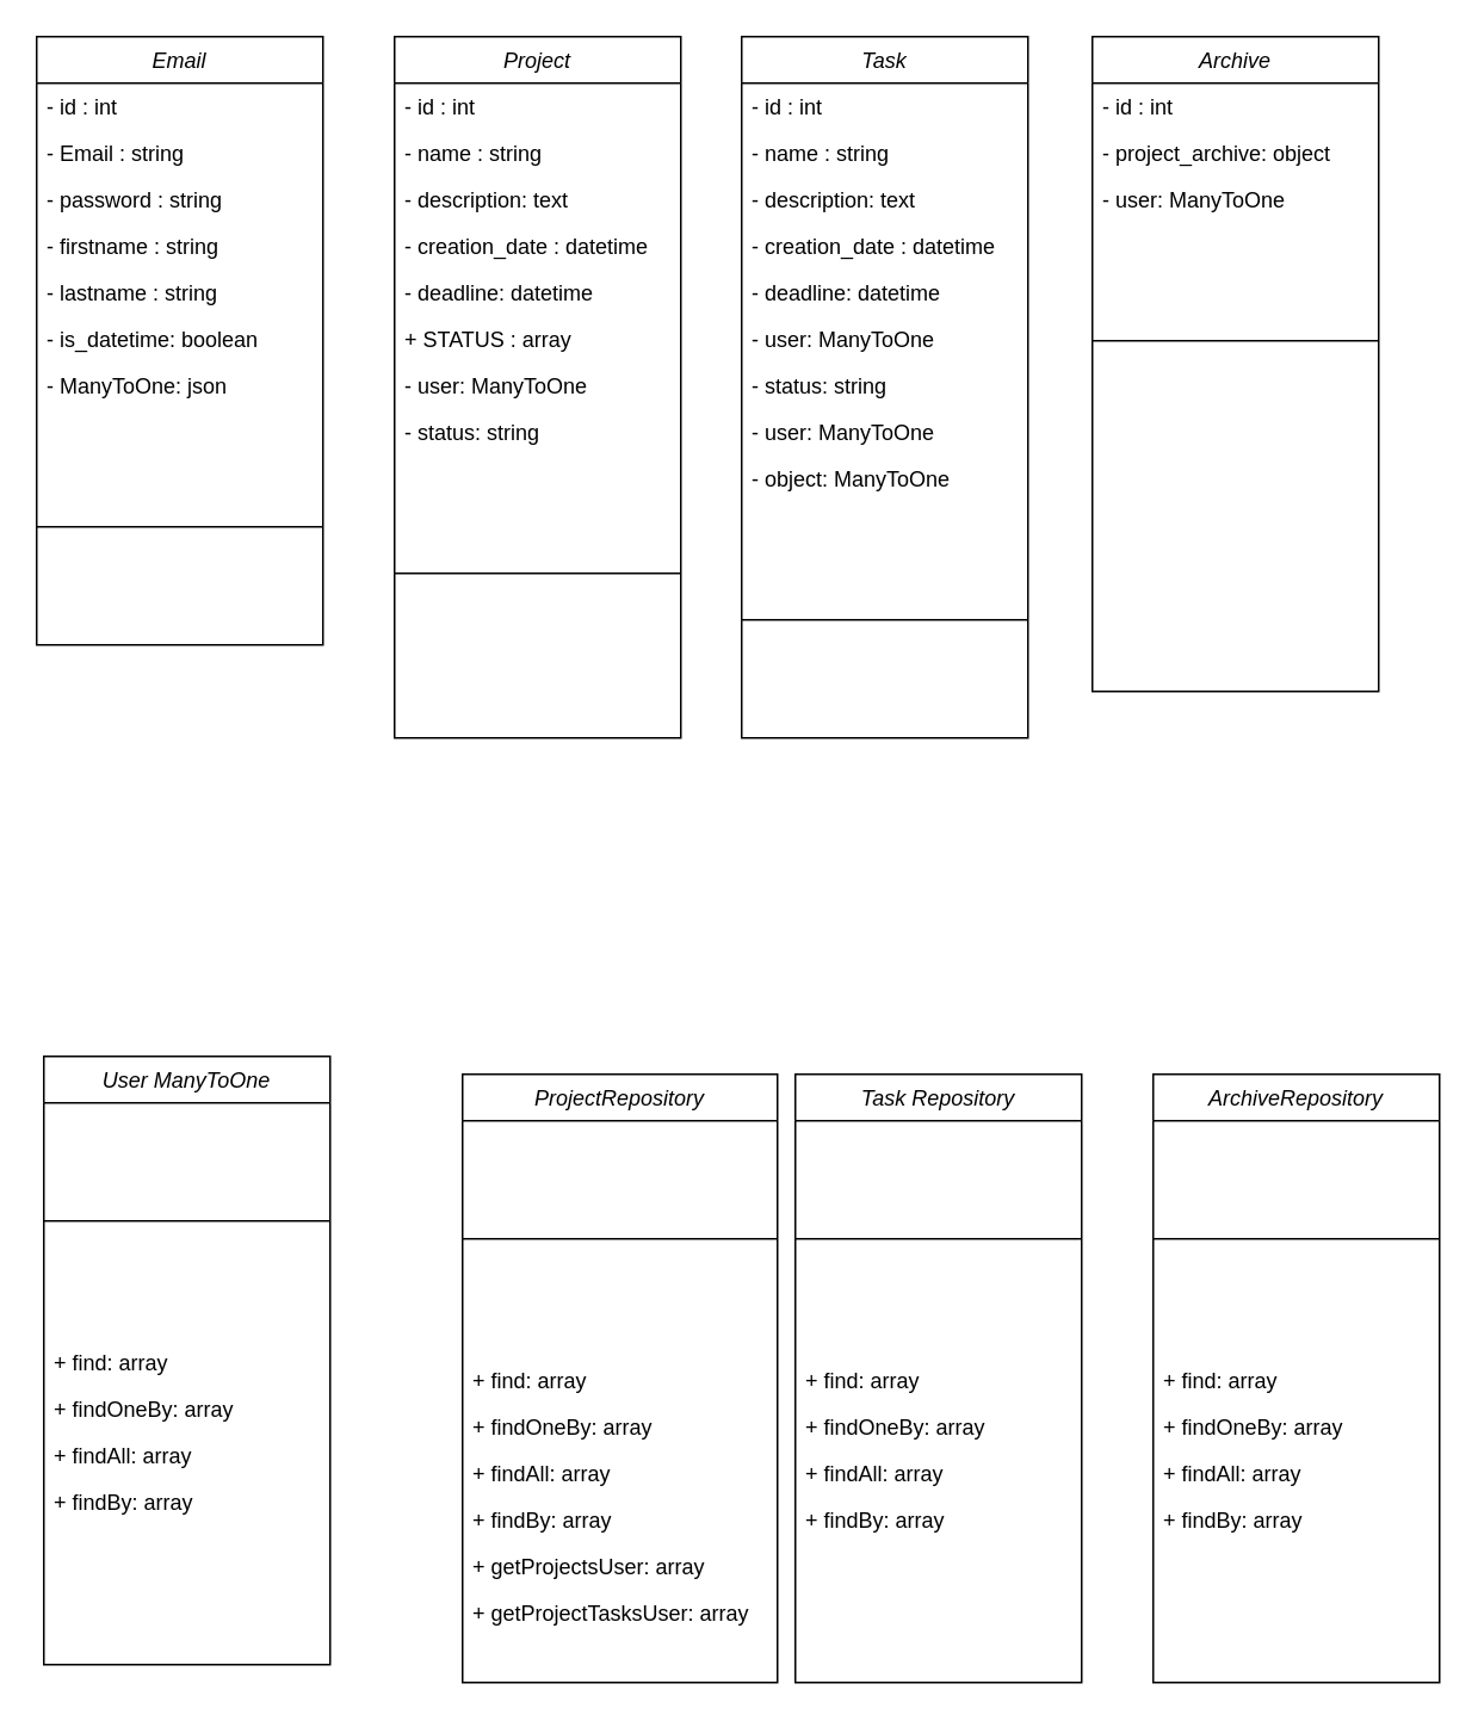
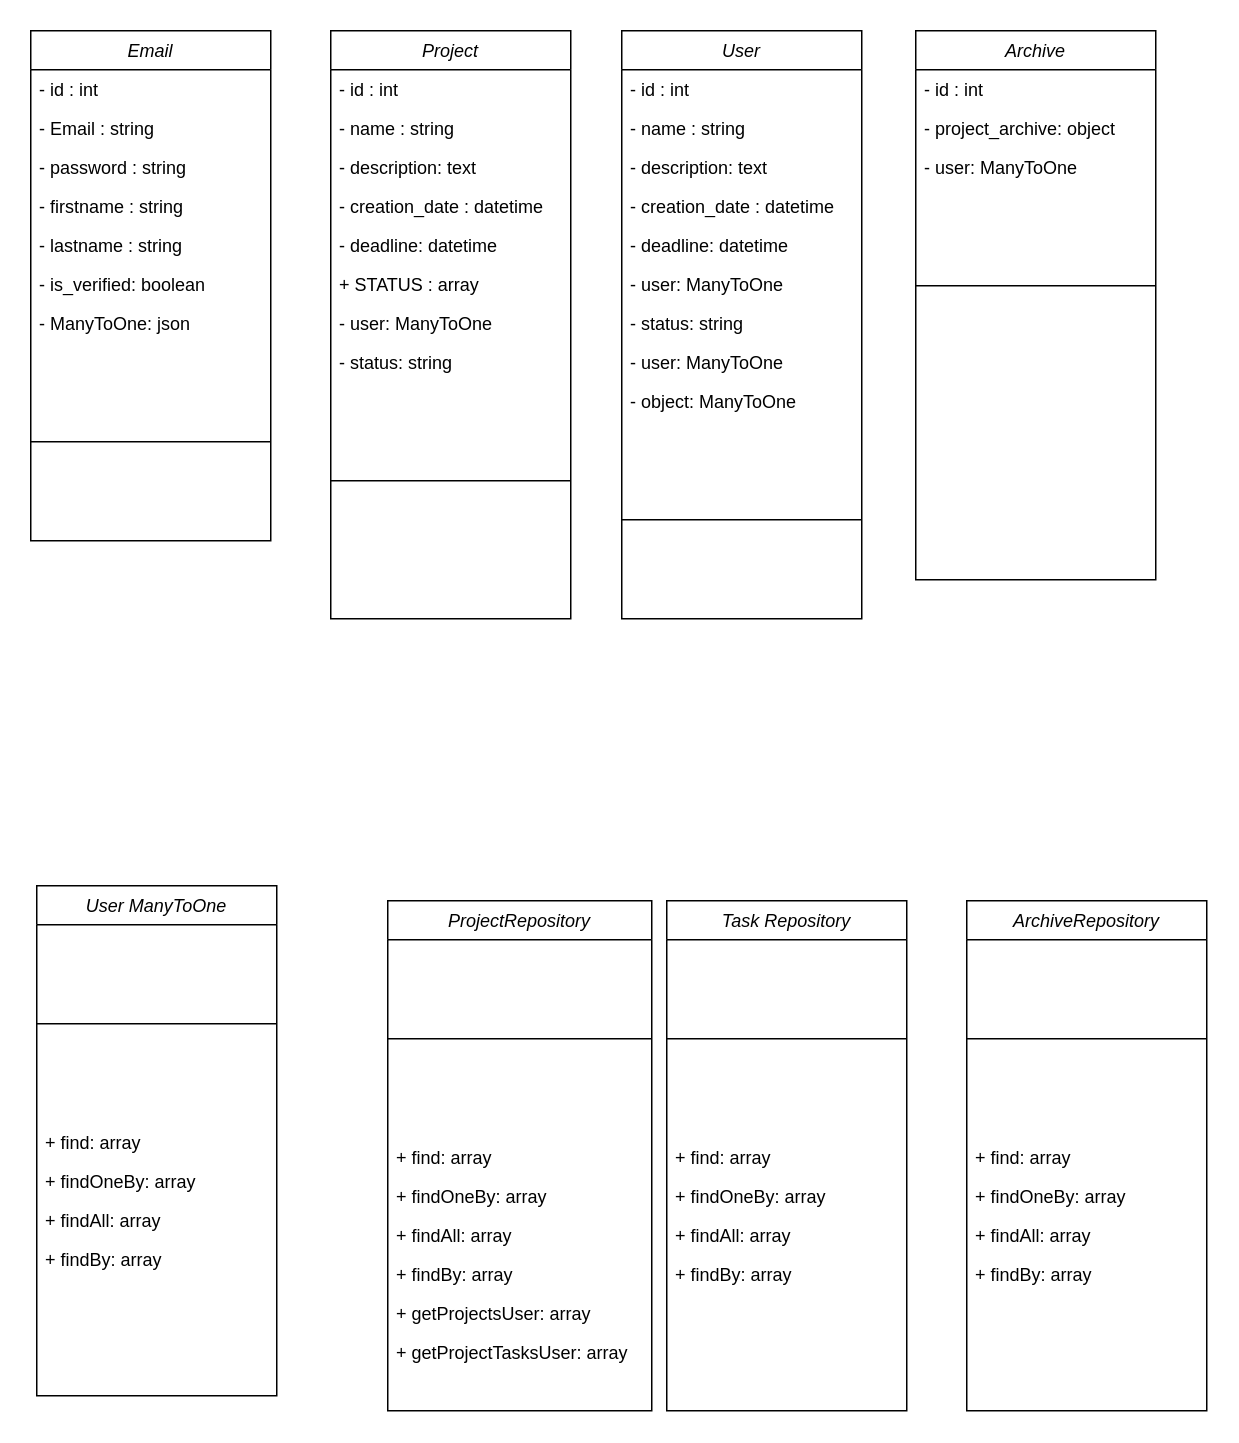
  <mxCell id="0" />
  <mxCell id="1" parent="0" />
  <mxCell id="2" value="Email" style="swimlane;fontStyle=2;align=center;verticalAlign=top;childLayout=stackLayout;horizontal=1;startSize=26;horizontalStack=0;resizeParent=1;resizeLast=0;collapsible=1;marginBottom=0;rounded=0;shadow=0;strokeWidth=1;" parent="1" vertex="1"><mxGeometry x="20" y="20" width="160" height="340" as="geometry"><mxRectangle x="230" y="140" width="160" height="26" as="alternateBounds" /></mxGeometry></mxCell>
  <mxCell id="3" value="- id : int" style="text;align=left;verticalAlign=top;spacingLeft=4;spacingRight=4;overflow=hidden;rotatable=0;points=[[0,0.5],[1,0.5]];portConstraint=eastwest;" parent="2" vertex="1"><mxGeometry y="26" width="160" height="26" as="geometry" /></mxCell>
  <mxCell id="4" value="- Email : string" style="text;align=left;verticalAlign=top;spacingLeft=4;spacingRight=4;overflow=hidden;rotatable=0;points=[[0,0.5],[1,0.5]];portConstraint=eastwest;rounded=0;shadow=0;html=0;" parent="2" vertex="1"><mxGeometry y="52" width="160" height="26" as="geometry" /></mxCell>
  <mxCell id="5" value="- password : string" style="text;align=left;verticalAlign=top;spacingLeft=4;spacingRight=4;overflow=hidden;rotatable=0;points=[[0,0.5],[1,0.5]];portConstraint=eastwest;rounded=0;shadow=0;html=0;" parent="2" vertex="1"><mxGeometry y="78" width="160" height="26" as="geometry" /></mxCell>
  <mxCell id="6" value="- firstname : string" style="text;align=left;verticalAlign=top;spacingLeft=4;spacingRight=4;overflow=hidden;rotatable=0;points=[[0,0.5],[1,0.5]];portConstraint=eastwest;rounded=0;shadow=0;html=0;" vertex="1" parent="2"><mxGeometry y="104" width="160" height="26" as="geometry" /></mxCell>
  <mxCell id="7" value="- lastname : string" style="text;align=left;verticalAlign=top;spacingLeft=4;spacingRight=4;overflow=hidden;rotatable=0;points=[[0,0.5],[1,0.5]];portConstraint=eastwest;rounded=0;shadow=0;html=0;" vertex="1" parent="2"><mxGeometry y="130" width="160" height="26" as="geometry" /></mxCell>
- <mxCell id="8" value="- is_datetime: boolean" style="text;align=left;verticalAlign=top;spacingLeft=4;spacingRight=4;overflow=hidden;rotatable=0;points=[[0,0.5],[1,0.5]];portConstraint=eastwest;rounded=0;shadow=0;html=0;" vertex="1" parent="2"><mxGeometry y="156" width="160" height="26" as="geometry" /></mxCell>
+ <mxCell id="8" value="- is_verified: boolean" style="text;align=left;verticalAlign=top;spacingLeft=4;spacingRight=4;overflow=hidden;rotatable=0;points=[[0,0.5],[1,0.5]];portConstraint=eastwest;rounded=0;shadow=0;html=0;" vertex="1" parent="2"><mxGeometry y="156" width="160" height="26" as="geometry" /></mxCell>
  <mxCell id="9" value="- ManyToOne: json" style="text;align=left;verticalAlign=top;spacingLeft=4;spacingRight=4;overflow=hidden;rotatable=0;points=[[0,0.5],[1,0.5]];portConstraint=eastwest;rounded=0;shadow=0;html=0;" vertex="1" parent="2"><mxGeometry y="182" width="160" height="26" as="geometry" /></mxCell>
  <mxCell id="10" value="" style="line;html=1;strokeWidth=1;align=left;verticalAlign=middle;spacingTop=-1;spacingLeft=3;spacingRight=3;rotatable=0;labelPosition=right;points=[];portConstraint=eastwest;" parent="2" vertex="1"><mxGeometry y="208" width="160" height="132" as="geometry" /></mxCell>
  <mxCell id="11" value="Project" style="swimlane;fontStyle=2;align=center;verticalAlign=top;childLayout=stackLayout;horizontal=1;startSize=26;horizontalStack=0;resizeParent=1;resizeLast=0;collapsible=1;marginBottom=0;rounded=0;shadow=0;strokeWidth=1;" vertex="1" parent="1"><mxGeometry x="220" y="20" width="160" height="392" as="geometry"><mxRectangle x="230" y="140" width="160" height="26" as="alternateBounds" /></mxGeometry></mxCell>
  <mxCell id="12" value="- id : int" style="text;align=left;verticalAlign=top;spacingLeft=4;spacingRight=4;overflow=hidden;rotatable=0;points=[[0,0.5],[1,0.5]];portConstraint=eastwest;" vertex="1" parent="11"><mxGeometry y="26" width="160" height="26" as="geometry" /></mxCell>
  <mxCell id="13" value="- name : string" style="text;align=left;verticalAlign=top;spacingLeft=4;spacingRight=4;overflow=hidden;rotatable=0;points=[[0,0.5],[1,0.5]];portConstraint=eastwest;rounded=0;shadow=0;html=0;" vertex="1" parent="11"><mxGeometry y="52" width="160" height="26" as="geometry" /></mxCell>
  <mxCell id="14" value="- description: text" style="text;align=left;verticalAlign=top;spacingLeft=4;spacingRight=4;overflow=hidden;rotatable=0;points=[[0,0.5],[1,0.5]];portConstraint=eastwest;rounded=0;shadow=0;html=0;" vertex="1" parent="11"><mxGeometry y="78" width="160" height="26" as="geometry" /></mxCell>
  <mxCell id="15" value="- creation_date : datetime" style="text;align=left;verticalAlign=top;spacingLeft=4;spacingRight=4;overflow=hidden;rotatable=0;points=[[0,0.5],[1,0.5]];portConstraint=eastwest;rounded=0;shadow=0;html=0;" vertex="1" parent="11"><mxGeometry y="104" width="160" height="26" as="geometry" /></mxCell>
  <mxCell id="16" value="- deadline: datetime" style="text;align=left;verticalAlign=top;spacingLeft=4;spacingRight=4;overflow=hidden;rotatable=0;points=[[0,0.5],[1,0.5]];portConstraint=eastwest;rounded=0;shadow=0;html=0;" vertex="1" parent="11"><mxGeometry y="130" width="160" height="26" as="geometry" /></mxCell>
  <mxCell id="17" value="+ STATUS : array" style="text;align=left;verticalAlign=top;spacingLeft=4;spacingRight=4;overflow=hidden;rotatable=0;points=[[0,0.5],[1,0.5]];portConstraint=eastwest;rounded=0;shadow=0;html=0;" vertex="1" parent="11"><mxGeometry y="156" width="160" height="26" as="geometry" /></mxCell>
  <mxCell id="18" value="- user: ManyToOne" style="text;align=left;verticalAlign=top;spacingLeft=4;spacingRight=4;overflow=hidden;rotatable=0;points=[[0,0.5],[1,0.5]];portConstraint=eastwest;rounded=0;shadow=0;html=0;" vertex="1" parent="11"><mxGeometry y="182" width="160" height="26" as="geometry" /></mxCell>
  <mxCell id="19" value="- status: string" style="text;align=left;verticalAlign=top;spacingLeft=4;spacingRight=4;overflow=hidden;rotatable=0;points=[[0,0.5],[1,0.5]];portConstraint=eastwest;rounded=0;shadow=0;html=0;" vertex="1" parent="11"><mxGeometry y="208" width="160" height="26" as="geometry" /></mxCell>
  <mxCell id="20" value="" style="line;html=1;strokeWidth=1;align=left;verticalAlign=middle;spacingTop=-1;spacingLeft=3;spacingRight=3;rotatable=0;labelPosition=right;points=[];portConstraint=eastwest;" vertex="1" parent="11"><mxGeometry y="234" width="160" height="132" as="geometry" /></mxCell>
- <mxCell id="21" value="Task" style="swimlane;fontStyle=2;align=center;verticalAlign=top;childLayout=stackLayout;horizontal=1;startSize=26;horizontalStack=0;resizeParent=1;resizeLast=0;collapsible=1;marginBottom=0;rounded=0;shadow=0;strokeWidth=1;" vertex="1" parent="1"><mxGeometry x="414" y="20" width="160" height="392" as="geometry"><mxRectangle x="230" y="140" width="160" height="26" as="alternateBounds" /></mxGeometry></mxCell>
+ <mxCell id="21" value="User" style="swimlane;fontStyle=2;align=center;verticalAlign=top;childLayout=stackLayout;horizontal=1;startSize=26;horizontalStack=0;resizeParent=1;resizeLast=0;collapsible=1;marginBottom=0;rounded=0;shadow=0;strokeWidth=1;" vertex="1" parent="1"><mxGeometry x="414" y="20" width="160" height="392" as="geometry"><mxRectangle x="230" y="140" width="160" height="26" as="alternateBounds" /></mxGeometry></mxCell>
  <mxCell id="22" value="- id : int" style="text;align=left;verticalAlign=top;spacingLeft=4;spacingRight=4;overflow=hidden;rotatable=0;points=[[0,0.5],[1,0.5]];portConstraint=eastwest;" vertex="1" parent="21"><mxGeometry y="26" width="160" height="26" as="geometry" /></mxCell>
  <mxCell id="23" value="- name : string" style="text;align=left;verticalAlign=top;spacingLeft=4;spacingRight=4;overflow=hidden;rotatable=0;points=[[0,0.5],[1,0.5]];portConstraint=eastwest;rounded=0;shadow=0;html=0;" vertex="1" parent="21"><mxGeometry y="52" width="160" height="26" as="geometry" /></mxCell>
  <mxCell id="24" value="- description: text" style="text;align=left;verticalAlign=top;spacingLeft=4;spacingRight=4;overflow=hidden;rotatable=0;points=[[0,0.5],[1,0.5]];portConstraint=eastwest;rounded=0;shadow=0;html=0;" vertex="1" parent="21"><mxGeometry y="78" width="160" height="26" as="geometry" /></mxCell>
  <mxCell id="25" value="- creation_date : datetime" style="text;align=left;verticalAlign=top;spacingLeft=4;spacingRight=4;overflow=hidden;rotatable=0;points=[[0,0.5],[1,0.5]];portConstraint=eastwest;rounded=0;shadow=0;html=0;" vertex="1" parent="21"><mxGeometry y="104" width="160" height="26" as="geometry" /></mxCell>
  <mxCell id="26" value="- deadline: datetime" style="text;align=left;verticalAlign=top;spacingLeft=4;spacingRight=4;overflow=hidden;rotatable=0;points=[[0,0.5],[1,0.5]];portConstraint=eastwest;rounded=0;shadow=0;html=0;" vertex="1" parent="21"><mxGeometry y="130" width="160" height="26" as="geometry" /></mxCell>
  <mxCell id="27" value="- user: ManyToOne" style="text;align=left;verticalAlign=top;spacingLeft=4;spacingRight=4;overflow=hidden;rotatable=0;points=[[0,0.5],[1,0.5]];portConstraint=eastwest;rounded=0;shadow=0;html=0;" vertex="1" parent="21"><mxGeometry y="156" width="160" height="26" as="geometry" /></mxCell>
  <mxCell id="28" value="- status: string" style="text;align=left;verticalAlign=top;spacingLeft=4;spacingRight=4;overflow=hidden;rotatable=0;points=[[0,0.5],[1,0.5]];portConstraint=eastwest;rounded=0;shadow=0;html=0;" vertex="1" parent="21"><mxGeometry y="182" width="160" height="26" as="geometry" /></mxCell>
  <mxCell id="29" value="- user: ManyToOne" style="text;align=left;verticalAlign=top;spacingLeft=4;spacingRight=4;overflow=hidden;rotatable=0;points=[[0,0.5],[1,0.5]];portConstraint=eastwest;rounded=0;shadow=0;html=0;" vertex="1" parent="21"><mxGeometry y="208" width="160" height="26" as="geometry" /></mxCell>
  <mxCell id="30" value="- object: ManyToOne" style="text;align=left;verticalAlign=top;spacingLeft=4;spacingRight=4;overflow=hidden;rotatable=0;points=[[0,0.5],[1,0.5]];portConstraint=eastwest;rounded=0;shadow=0;html=0;" vertex="1" parent="21"><mxGeometry y="234" width="160" height="26" as="geometry" /></mxCell>
  <mxCell id="31" value="" style="line;html=1;strokeWidth=1;align=left;verticalAlign=middle;spacingTop=-1;spacingLeft=3;spacingRight=3;rotatable=0;labelPosition=right;points=[];portConstraint=eastwest;" vertex="1" parent="21"><mxGeometry y="260" width="160" height="132" as="geometry" /></mxCell>
  <mxCell id="32" value="Archive" style="swimlane;fontStyle=2;align=center;verticalAlign=top;childLayout=stackLayout;horizontal=1;startSize=26;horizontalStack=0;resizeParent=1;resizeLast=0;collapsible=1;marginBottom=0;rounded=0;shadow=0;strokeWidth=1;" vertex="1" parent="1"><mxGeometry x="610" y="20" width="160" height="366" as="geometry"><mxRectangle x="230" y="140" width="160" height="26" as="alternateBounds" /></mxGeometry></mxCell>
  <mxCell id="33" value="- id : int" style="text;align=left;verticalAlign=top;spacingLeft=4;spacingRight=4;overflow=hidden;rotatable=0;points=[[0,0.5],[1,0.5]];portConstraint=eastwest;" vertex="1" parent="32"><mxGeometry y="26" width="160" height="26" as="geometry" /></mxCell>
  <mxCell id="34" value="- project_archive: object" style="text;align=left;verticalAlign=top;spacingLeft=4;spacingRight=4;overflow=hidden;rotatable=0;points=[[0,0.5],[1,0.5]];portConstraint=eastwest;rounded=0;shadow=0;html=0;" vertex="1" parent="32"><mxGeometry y="52" width="160" height="26" as="geometry" /></mxCell>
  <mxCell id="35" value="- user: ManyToOne" style="text;align=left;verticalAlign=top;spacingLeft=4;spacingRight=4;overflow=hidden;rotatable=0;points=[[0,0.5],[1,0.5]];portConstraint=eastwest;rounded=0;shadow=0;html=0;" vertex="1" parent="32"><mxGeometry y="78" width="160" height="26" as="geometry" /></mxCell>
  <mxCell id="36" value="" style="line;html=1;strokeWidth=1;align=left;verticalAlign=middle;spacingTop=-1;spacingLeft=3;spacingRight=3;rotatable=0;labelPosition=right;points=[];portConstraint=eastwest;" vertex="1" parent="32"><mxGeometry y="104" width="160" height="132" as="geometry" /></mxCell>
  <mxCell id="37" value="User ManyToOne" style="swimlane;fontStyle=2;align=center;verticalAlign=top;childLayout=stackLayout;horizontal=1;startSize=26;horizontalStack=0;resizeParent=1;resizeLast=0;collapsible=1;marginBottom=0;rounded=0;shadow=0;strokeWidth=1;" vertex="1" parent="1"><mxGeometry x="24" y="590" width="160" height="340" as="geometry"><mxRectangle x="230" y="140" width="160" height="26" as="alternateBounds" /></mxGeometry></mxCell>
  <mxCell id="38" value="" style="line;html=1;strokeWidth=1;align=left;verticalAlign=middle;spacingTop=-1;spacingLeft=3;spacingRight=3;rotatable=0;labelPosition=right;points=[];portConstraint=eastwest;" vertex="1" parent="37"><mxGeometry y="26" width="160" height="132" as="geometry" /></mxCell>
  <mxCell id="39" value="+ find: array" style="text;align=left;verticalAlign=top;spacingLeft=4;spacingRight=4;overflow=hidden;rotatable=0;points=[[0,0.5],[1,0.5]];portConstraint=eastwest;rounded=0;shadow=0;html=0;" vertex="1" parent="37"><mxGeometry y="158" width="160" height="26" as="geometry" /></mxCell>
  <mxCell id="40" value="+ findOneBy: array" style="text;align=left;verticalAlign=top;spacingLeft=4;spacingRight=4;overflow=hidden;rotatable=0;points=[[0,0.5],[1,0.5]];portConstraint=eastwest;rounded=0;shadow=0;html=0;" vertex="1" parent="37"><mxGeometry y="184" width="160" height="26" as="geometry" /></mxCell>
  <mxCell id="41" value="+ findAll: array" style="text;align=left;verticalAlign=top;spacingLeft=4;spacingRight=4;overflow=hidden;rotatable=0;points=[[0,0.5],[1,0.5]];portConstraint=eastwest;rounded=0;shadow=0;html=0;" vertex="1" parent="37"><mxGeometry y="210" width="160" height="26" as="geometry" /></mxCell>
  <mxCell id="42" value="+ findBy: array" style="text;align=left;verticalAlign=top;spacingLeft=4;spacingRight=4;overflow=hidden;rotatable=0;points=[[0,0.5],[1,0.5]];portConstraint=eastwest;rounded=0;shadow=0;html=0;" vertex="1" parent="37"><mxGeometry y="236" width="160" height="26" as="geometry" /></mxCell>
  <mxCell id="43" value="ProjectRepository" style="swimlane;fontStyle=2;align=center;verticalAlign=top;childLayout=stackLayout;horizontal=1;startSize=26;horizontalStack=0;resizeParent=1;resizeLast=0;collapsible=1;marginBottom=0;rounded=0;shadow=0;strokeWidth=1;" vertex="1" parent="1"><mxGeometry x="258" y="600" width="176" height="340" as="geometry"><mxRectangle x="230" y="140" width="160" height="26" as="alternateBounds" /></mxGeometry></mxCell>
  <mxCell id="44" value="" style="line;html=1;strokeWidth=1;align=left;verticalAlign=middle;spacingTop=-1;spacingLeft=3;spacingRight=3;rotatable=0;labelPosition=right;points=[];portConstraint=eastwest;" vertex="1" parent="43"><mxGeometry y="26" width="176" height="132" as="geometry" /></mxCell>
  <mxCell id="45" value="+ find: array" style="text;align=left;verticalAlign=top;spacingLeft=4;spacingRight=4;overflow=hidden;rotatable=0;points=[[0,0.5],[1,0.5]];portConstraint=eastwest;rounded=0;shadow=0;html=0;" vertex="1" parent="43"><mxGeometry y="158" width="176" height="26" as="geometry" /></mxCell>
  <mxCell id="46" value="+ findOneBy: array" style="text;align=left;verticalAlign=top;spacingLeft=4;spacingRight=4;overflow=hidden;rotatable=0;points=[[0,0.5],[1,0.5]];portConstraint=eastwest;rounded=0;shadow=0;html=0;" vertex="1" parent="43"><mxGeometry y="184" width="176" height="26" as="geometry" /></mxCell>
  <mxCell id="47" value="+ findAll: array" style="text;align=left;verticalAlign=top;spacingLeft=4;spacingRight=4;overflow=hidden;rotatable=0;points=[[0,0.5],[1,0.5]];portConstraint=eastwest;rounded=0;shadow=0;html=0;" vertex="1" parent="43"><mxGeometry y="210" width="176" height="26" as="geometry" /></mxCell>
  <mxCell id="48" value="+ findBy: array" style="text;align=left;verticalAlign=top;spacingLeft=4;spacingRight=4;overflow=hidden;rotatable=0;points=[[0,0.5],[1,0.5]];portConstraint=eastwest;rounded=0;shadow=0;html=0;" vertex="1" parent="43"><mxGeometry y="236" width="176" height="26" as="geometry" /></mxCell>
  <mxCell id="49" value="+ getProjectsUser: array" style="text;align=left;verticalAlign=top;spacingLeft=4;spacingRight=4;overflow=hidden;rotatable=0;points=[[0,0.5],[1,0.5]];portConstraint=eastwest;rounded=0;shadow=0;html=0;" vertex="1" parent="43"><mxGeometry y="262" width="176" height="26" as="geometry" /></mxCell>
  <mxCell id="50" value="+ getProjectTasksUser: array" style="text;align=left;verticalAlign=top;spacingLeft=4;spacingRight=4;overflow=hidden;rotatable=0;points=[[0,0.5],[1,0.5]];portConstraint=eastwest;rounded=0;shadow=0;html=0;" vertex="1" parent="43"><mxGeometry y="288" width="176" height="26" as="geometry" /></mxCell>
  <mxCell id="51" value="Task Repository" style="swimlane;fontStyle=2;align=center;verticalAlign=top;childLayout=stackLayout;horizontal=1;startSize=26;horizontalStack=0;resizeParent=1;resizeLast=0;collapsible=1;marginBottom=0;rounded=0;shadow=0;strokeWidth=1;" vertex="1" parent="1"><mxGeometry x="444" y="600" width="160" height="340" as="geometry"><mxRectangle x="230" y="140" width="160" height="26" as="alternateBounds" /></mxGeometry></mxCell>
  <mxCell id="52" value="" style="line;html=1;strokeWidth=1;align=left;verticalAlign=middle;spacingTop=-1;spacingLeft=3;spacingRight=3;rotatable=0;labelPosition=right;points=[];portConstraint=eastwest;" vertex="1" parent="51"><mxGeometry y="26" width="160" height="132" as="geometry" /></mxCell>
  <mxCell id="53" value="+ find: array" style="text;align=left;verticalAlign=top;spacingLeft=4;spacingRight=4;overflow=hidden;rotatable=0;points=[[0,0.5],[1,0.5]];portConstraint=eastwest;rounded=0;shadow=0;html=0;" vertex="1" parent="51"><mxGeometry y="158" width="160" height="26" as="geometry" /></mxCell>
  <mxCell id="54" value="+ findOneBy: array" style="text;align=left;verticalAlign=top;spacingLeft=4;spacingRight=4;overflow=hidden;rotatable=0;points=[[0,0.5],[1,0.5]];portConstraint=eastwest;rounded=0;shadow=0;html=0;" vertex="1" parent="51"><mxGeometry y="184" width="160" height="26" as="geometry" /></mxCell>
  <mxCell id="55" value="+ findAll: array" style="text;align=left;verticalAlign=top;spacingLeft=4;spacingRight=4;overflow=hidden;rotatable=0;points=[[0,0.5],[1,0.5]];portConstraint=eastwest;rounded=0;shadow=0;html=0;" vertex="1" parent="51"><mxGeometry y="210" width="160" height="26" as="geometry" /></mxCell>
  <mxCell id="56" value="+ findBy: array" style="text;align=left;verticalAlign=top;spacingLeft=4;spacingRight=4;overflow=hidden;rotatable=0;points=[[0,0.5],[1,0.5]];portConstraint=eastwest;rounded=0;shadow=0;html=0;" vertex="1" parent="51"><mxGeometry y="236" width="160" height="26" as="geometry" /></mxCell>
  <mxCell id="57" value="ArchiveRepository" style="swimlane;fontStyle=2;align=center;verticalAlign=top;childLayout=stackLayout;horizontal=1;startSize=26;horizontalStack=0;resizeParent=1;resizeLast=0;collapsible=1;marginBottom=0;rounded=0;shadow=0;strokeWidth=1;" vertex="1" parent="1"><mxGeometry x="644" y="600" width="160" height="340" as="geometry"><mxRectangle x="230" y="140" width="160" height="26" as="alternateBounds" /></mxGeometry></mxCell>
  <mxCell id="58" value="" style="line;html=1;strokeWidth=1;align=left;verticalAlign=middle;spacingTop=-1;spacingLeft=3;spacingRight=3;rotatable=0;labelPosition=right;points=[];portConstraint=eastwest;" vertex="1" parent="57"><mxGeometry y="26" width="160" height="132" as="geometry" /></mxCell>
  <mxCell id="59" value="+ find: array" style="text;align=left;verticalAlign=top;spacingLeft=4;spacingRight=4;overflow=hidden;rotatable=0;points=[[0,0.5],[1,0.5]];portConstraint=eastwest;rounded=0;shadow=0;html=0;" vertex="1" parent="57"><mxGeometry y="158" width="160" height="26" as="geometry" /></mxCell>
  <mxCell id="60" value="+ findOneBy: array" style="text;align=left;verticalAlign=top;spacingLeft=4;spacingRight=4;overflow=hidden;rotatable=0;points=[[0,0.5],[1,0.5]];portConstraint=eastwest;rounded=0;shadow=0;html=0;" vertex="1" parent="57"><mxGeometry y="184" width="160" height="26" as="geometry" /></mxCell>
  <mxCell id="61" value="+ findAll: array" style="text;align=left;verticalAlign=top;spacingLeft=4;spacingRight=4;overflow=hidden;rotatable=0;points=[[0,0.5],[1,0.5]];portConstraint=eastwest;rounded=0;shadow=0;html=0;" vertex="1" parent="57"><mxGeometry y="210" width="160" height="26" as="geometry" /></mxCell>
  <mxCell id="62" value="+ findBy: array" style="text;align=left;verticalAlign=top;spacingLeft=4;spacingRight=4;overflow=hidden;rotatable=0;points=[[0,0.5],[1,0.5]];portConstraint=eastwest;rounded=0;shadow=0;html=0;" vertex="1" parent="57"><mxGeometry y="236" width="160" height="26" as="geometry" /></mxCell>
